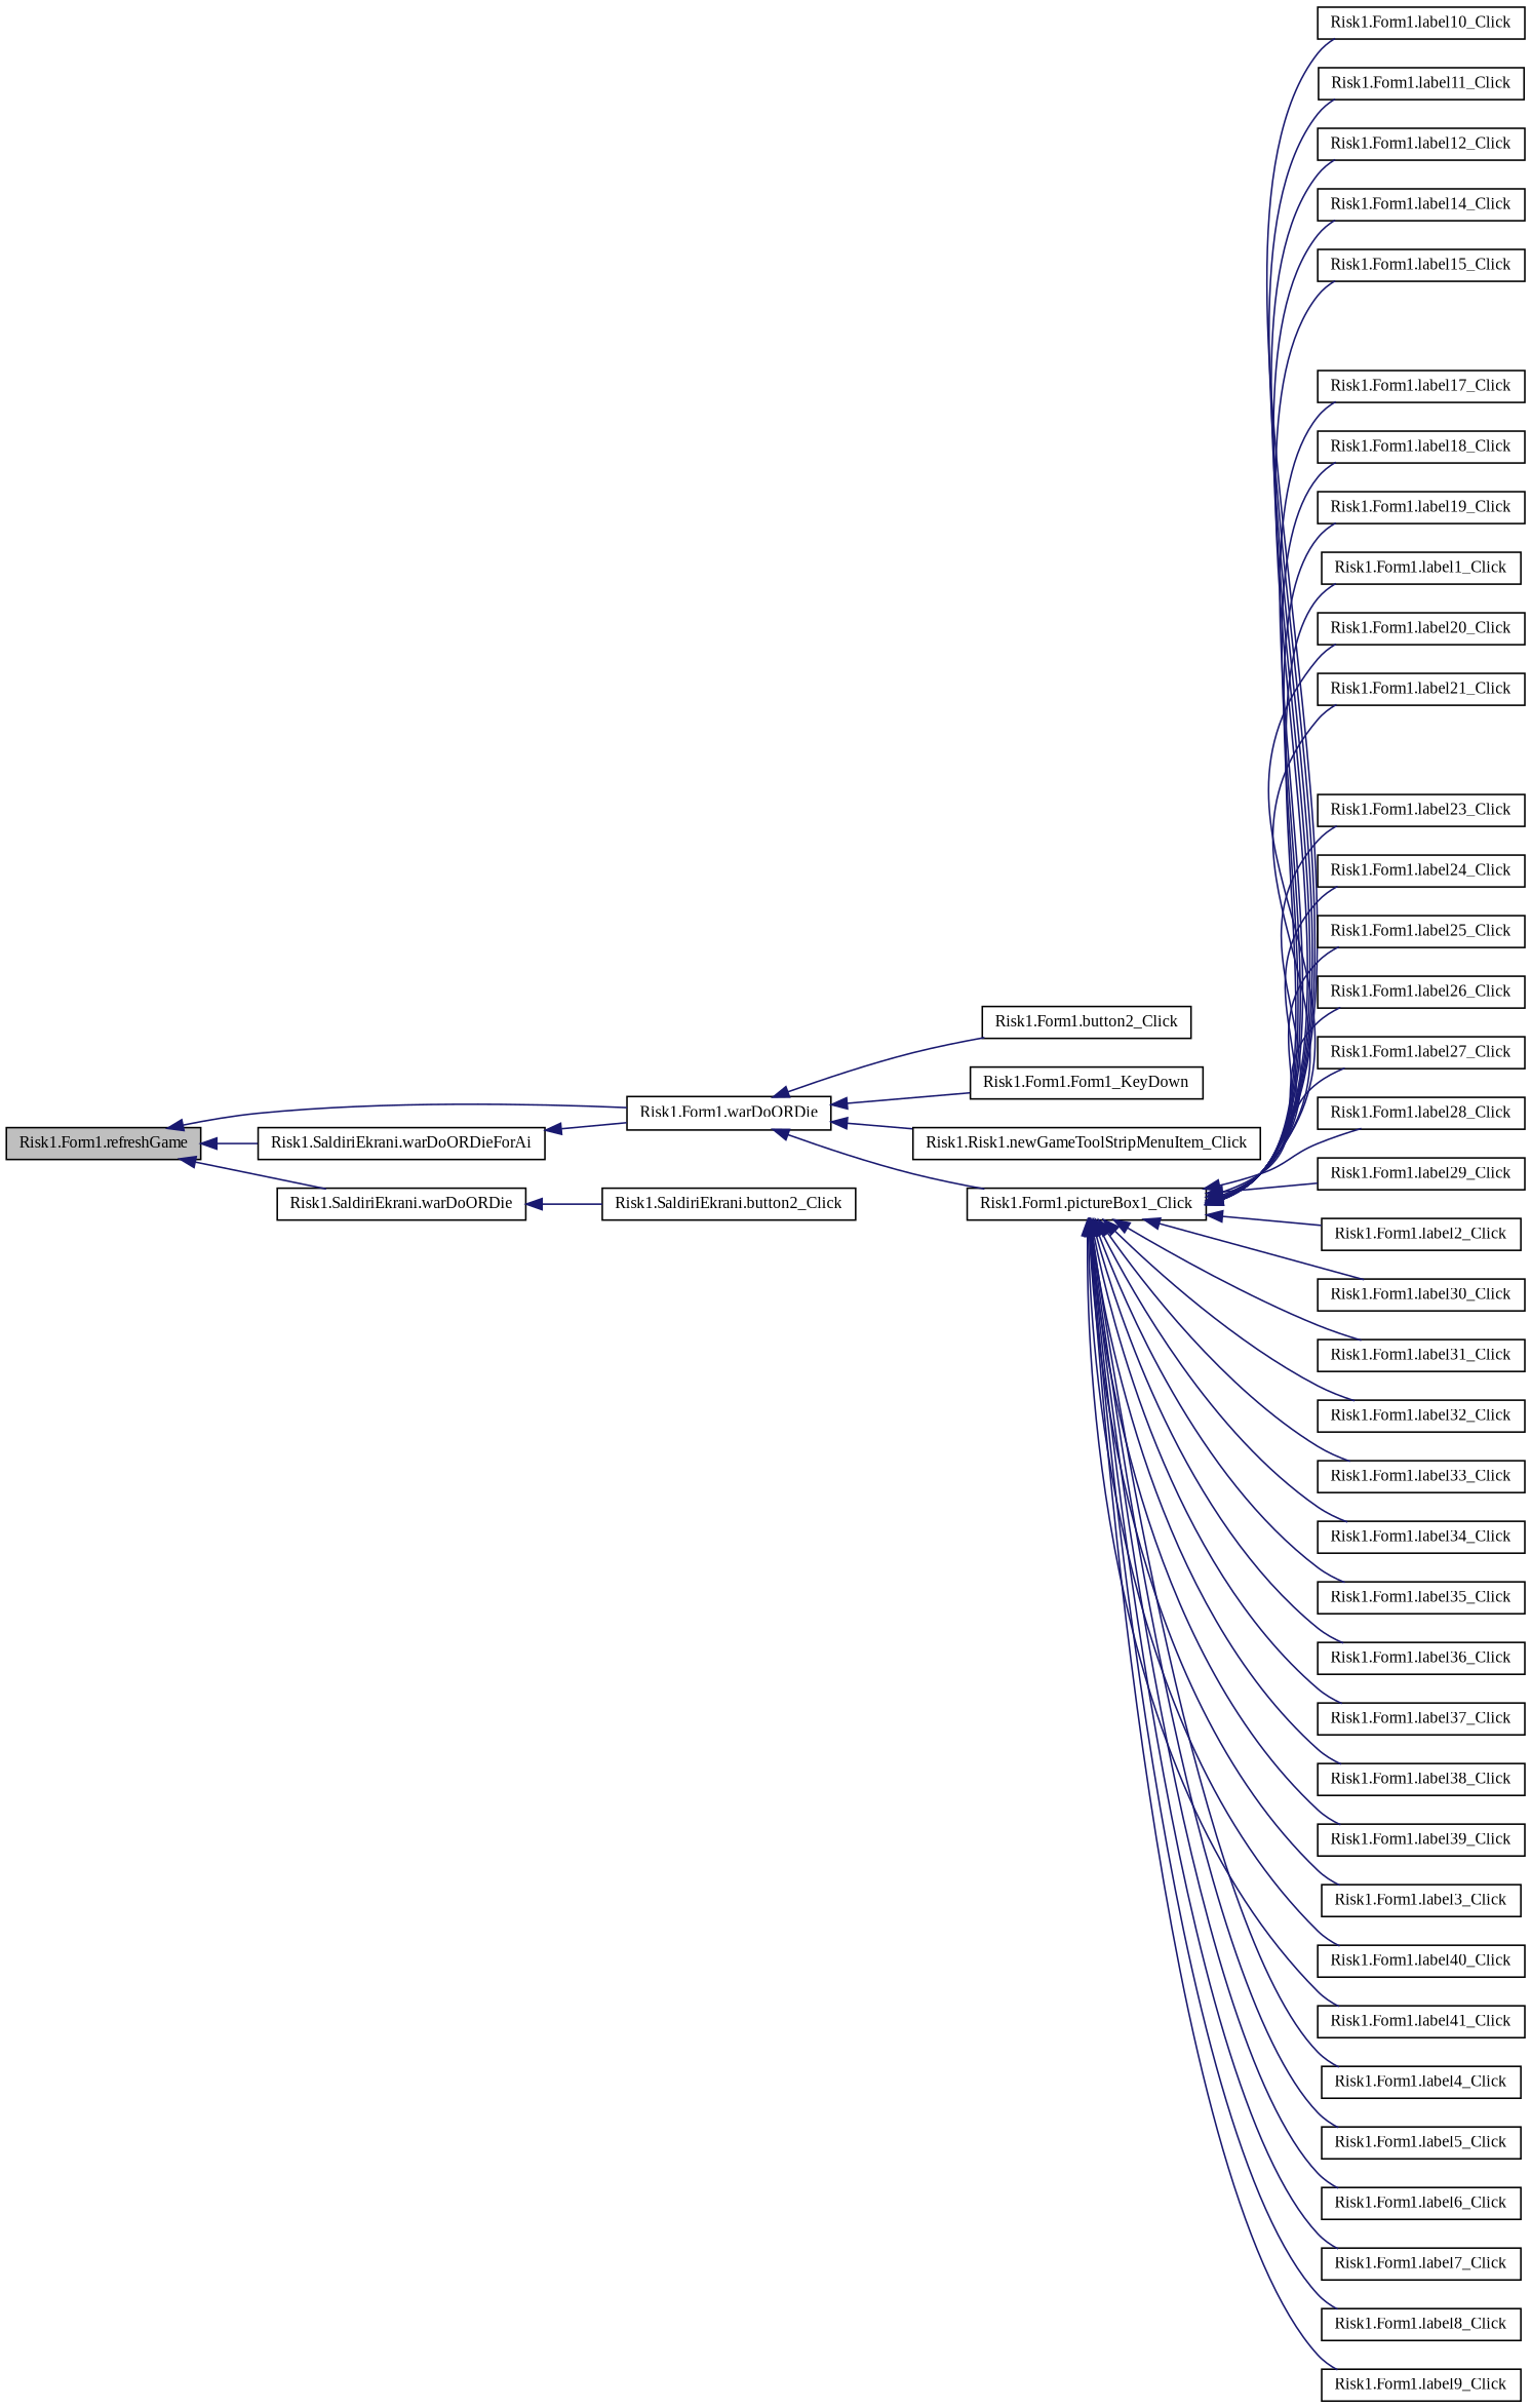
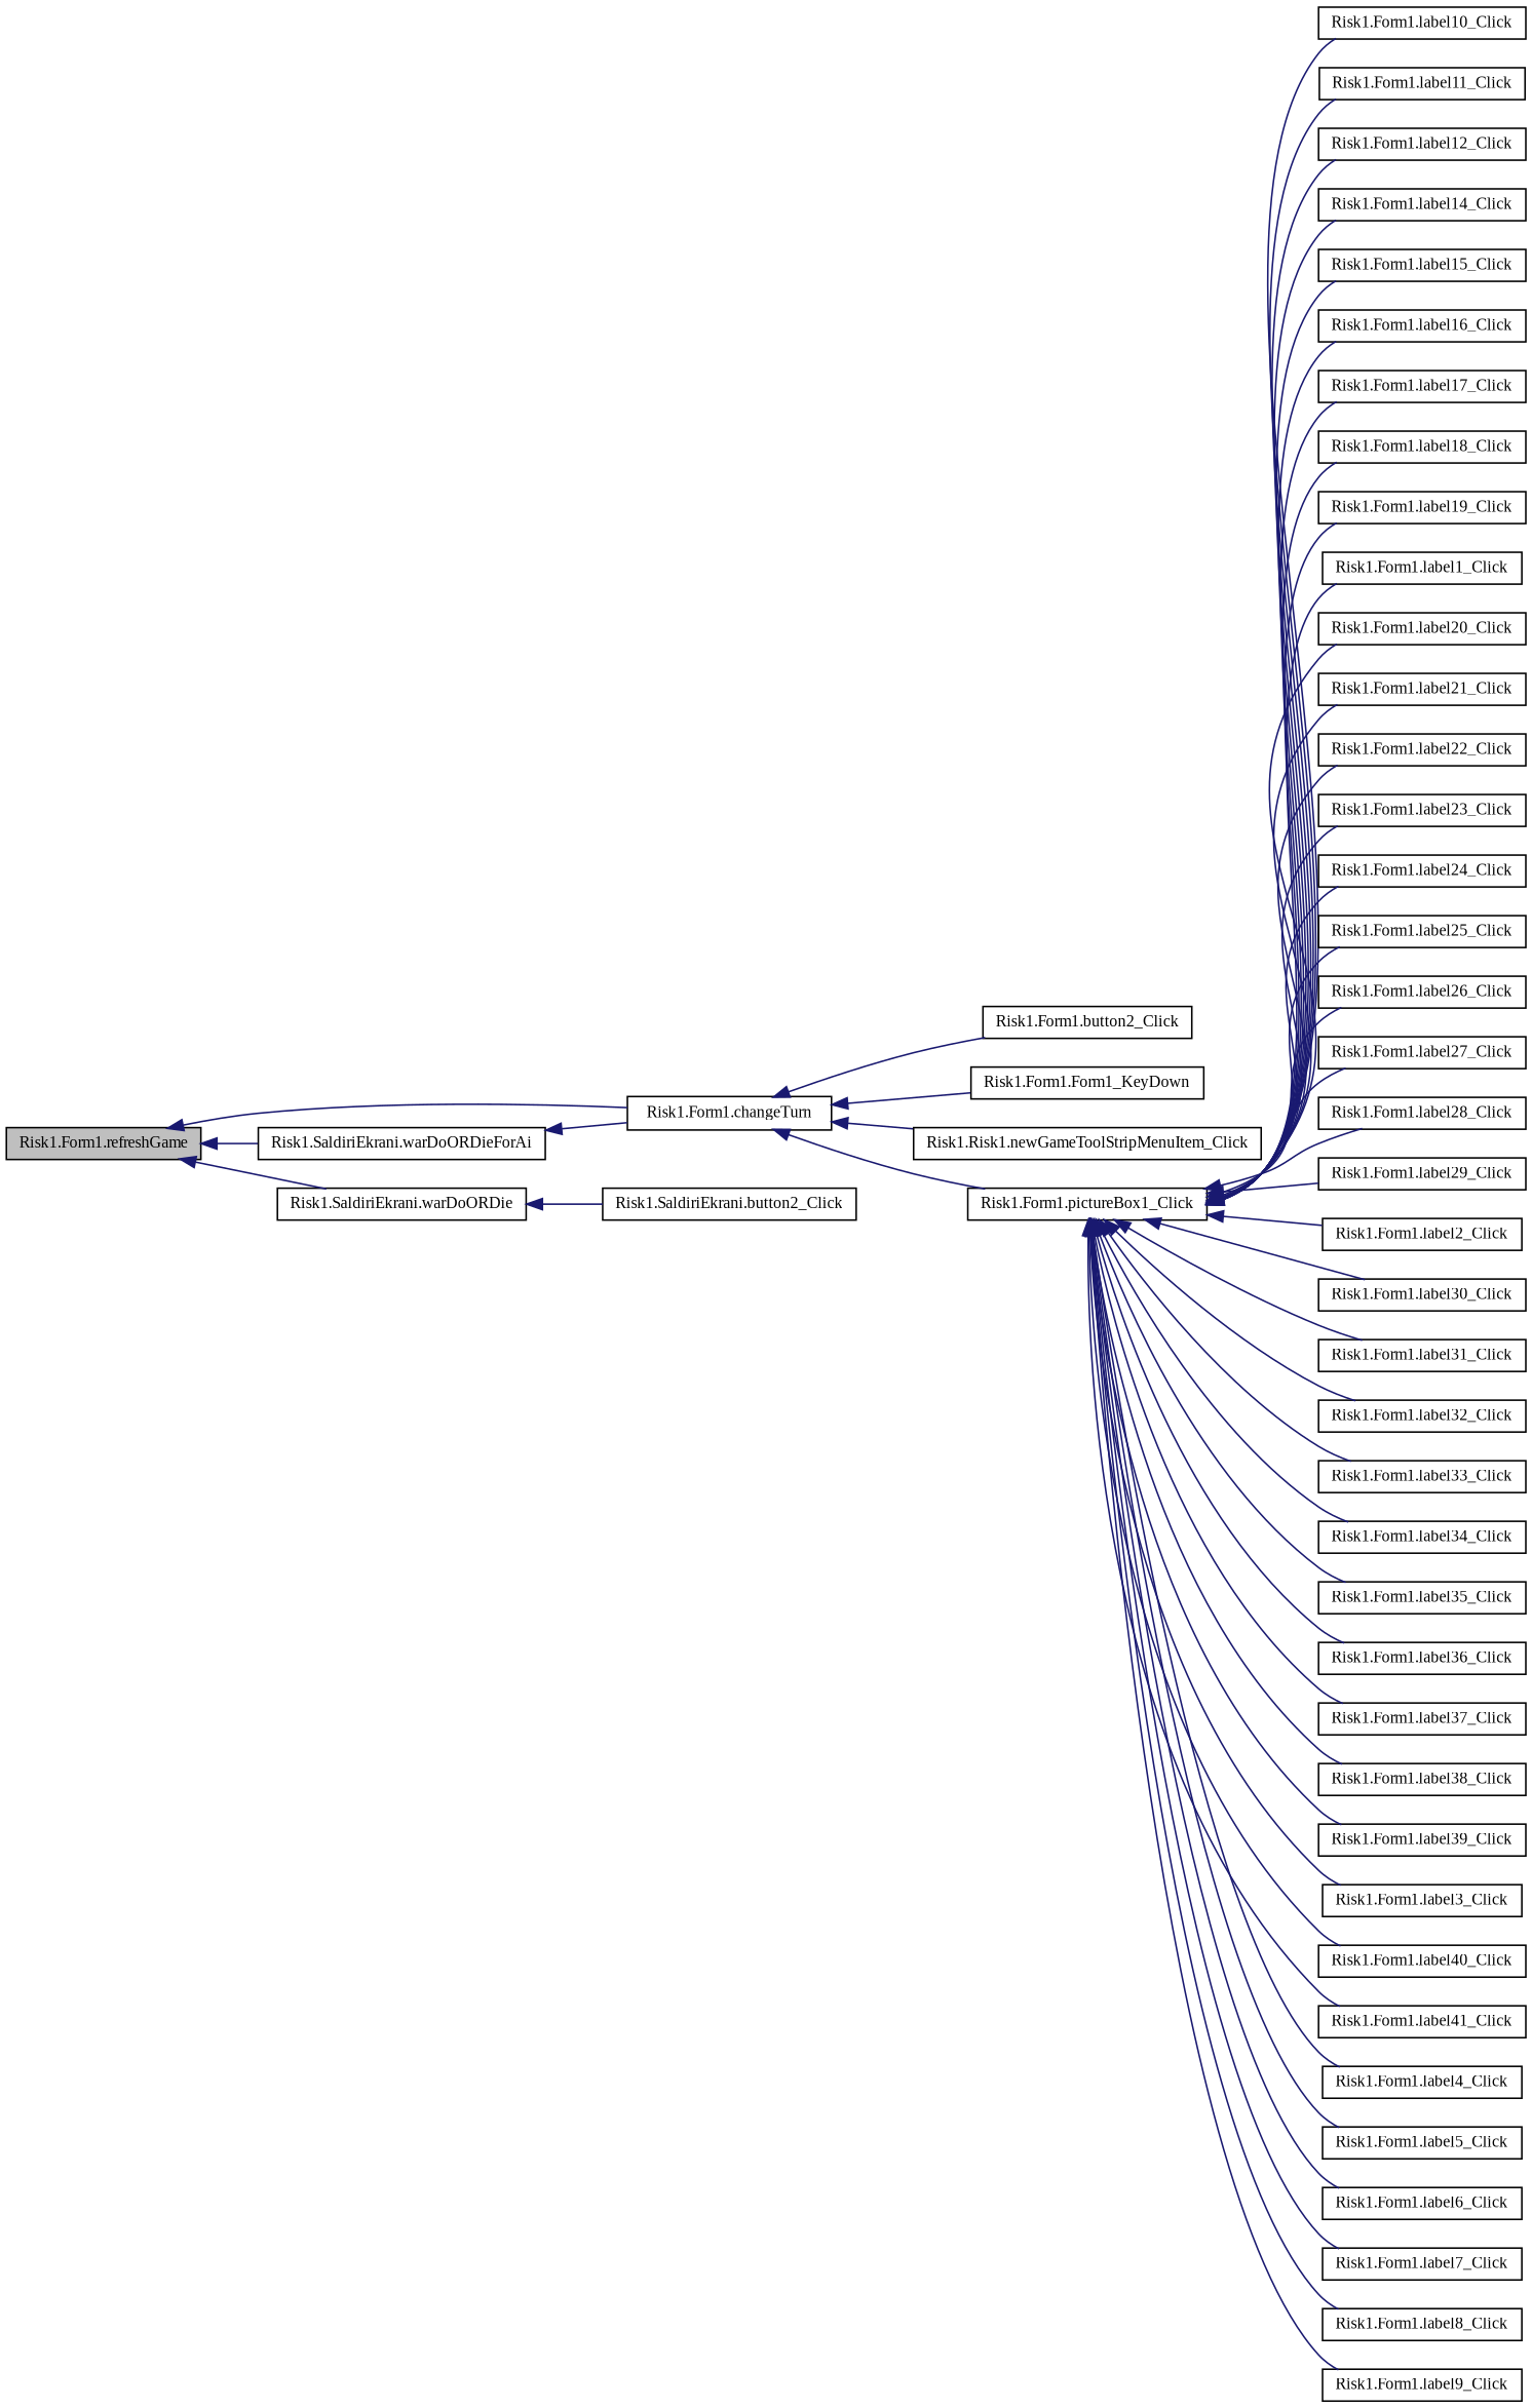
  digraph {
    fontname="Liberation Serif"
    rankdir=LR
    node [color=black fontname="Liberation Serif" fontsize=10 shape=record]
    edge [color=midnightblue dir=back fontname="Liberation Serif" fontsize=10 labelfontname=FreeSans labelfontsize=10 style=solid]
    n1 [fillcolor=grey75 fontcolor=black height=0.2 label="Risk1.Form1.refreshGame" style=filled width=0.4]
-   n2 [height=0.2 label="Risk1.Form1.warDoORDie" width=0.4]
+   n2 [height=0.2 label="Risk1.Form1.changeTurn" width=0.4]
    n3 [height=0.2 label="Risk1.SaldiriEkrani.warDoORDie" width=0.4]
    n4 [height=0.2 label="Risk1.SaldiriEkrani.warDoORDieForAi" width=0.4]
    n5 [height=0.2 label="Risk1.Form1.button2_Click" width=0.4]
    n6 [height=0.2 label="Risk1.Form1.Form1_KeyDown" width=0.4]
    n7 [height=0.2 label="Risk1.Risk1.newGameToolStripMenuItem_Click" width=0.4]
    n8 [height=0.2 label="Risk1.Form1.pictureBox1_Click" width=0.4]
    n9 [height=0.2 label="Risk1.SaldiriEkrani.button2_Click" width=0.4]
    n10 [height=0.2 label="Risk1.Form1.label10_Click" width=0.4]
    n11 [height=0.2 label="Risk1.Form1.label11_Click" width=0.4]
    n12 [height=0.2 label="Risk1.Form1.label12_Click" width=0.4]
    n13 [height=0.2 label="Risk1.Form1.label14_Click" width=0.4]
    n14 [height=0.2 label="Risk1.Form1.label15_Click" width=0.4]
+   n15 [height=0.2 label="Risk1.Form1.label16_Click" width=0.4]
    n16 [height=0.2 label="Risk1.Form1.label17_Click" width=0.4]
    n17 [height=0.2 label="Risk1.Form1.label18_Click" width=0.4]
    n18 [height=0.2 label="Risk1.Form1.label19_Click" width=0.4]
    n19 [height=0.2 label="Risk1.Form1.label1_Click" width=0.4]
    n20 [height=0.2 label="Risk1.Form1.label20_Click" width=0.4]
    n21 [height=0.2 label="Risk1.Form1.label21_Click" width=0.4]
+   n22 [height=0.2 label="Risk1.Form1.label22_Click" width=0.4]
    n23 [height=0.2 label="Risk1.Form1.label23_Click" width=0.4]
    n24 [height=0.2 label="Risk1.Form1.label24_Click" width=0.4]
    n25 [height=0.2 label="Risk1.Form1.label25_Click" width=0.4]
    n26 [height=0.2 label="Risk1.Form1.label26_Click" width=0.4]
    n27 [height=0.2 label="Risk1.Form1.label27_Click" width=0.4]
    n28 [height=0.2 label="Risk1.Form1.label28_Click" width=0.4]
    n29 [height=0.2 label="Risk1.Form1.label29_Click" width=0.4]
    n30 [height=0.2 label="Risk1.Form1.label2_Click" width=0.4]
    n31 [height=0.2 label="Risk1.Form1.label30_Click" width=0.4]
    n32 [height=0.2 label="Risk1.Form1.label31_Click" width=0.4]
    n33 [height=0.2 label="Risk1.Form1.label32_Click" width=0.4]
    n34 [height=0.2 label="Risk1.Form1.label33_Click" width=0.4]
    n35 [height=0.2 label="Risk1.Form1.label34_Click" width=0.4]
    n36 [height=0.2 label="Risk1.Form1.label35_Click" width=0.4]
    n37 [height=0.2 label="Risk1.Form1.label36_Click" width=0.4]
    n38 [height=0.2 label="Risk1.Form1.label37_Click" width=0.4]
    n39 [height=0.2 label="Risk1.Form1.label38_Click" width=0.4]
    n40 [height=0.2 label="Risk1.Form1.label39_Click" width=0.4]
    n41 [height=0.2 label="Risk1.Form1.label3_Click" width=0.4]
    n42 [height=0.2 label="Risk1.Form1.label40_Click" width=0.4]
    n43 [height=0.2 label="Risk1.Form1.label41_Click" width=0.4]
    n44 [height=0.2 label="Risk1.Form1.label4_Click" width=0.4]
    n45 [height=0.2 label="Risk1.Form1.label5_Click" width=0.4]
    n46 [height=0.2 label="Risk1.Form1.label6_Click" width=0.4]
    n47 [height=0.2 label="Risk1.Form1.label7_Click" width=0.4]
    n48 [height=0.2 label="Risk1.Form1.label8_Click" width=0.4]
    n49 [height=0.2 label="Risk1.Form1.label9_Click" width=0.4]
    n1 -> n2
    n1 -> n3
    n1 -> n4
    n2 -> n5
    n2 -> n6
    n2 -> n7
    n2 -> n8
    n3 -> n9
    n4 -> n2
    n8 -> n10
    n8 -> n11
    n8 -> n12
    n8 -> n13
    n8 -> n14
+   n8 -> n15
    n8 -> n16
    n8 -> n17
    n8 -> n18
    n8 -> n19
    n8 -> n20
    n8 -> n21
+   n8 -> n22
    n8 -> n23
    n8 -> n24
    n8 -> n25
    n8 -> n26
    n8 -> n27
    n8 -> n28
    n8 -> n29
    n8 -> n30
    n8 -> n31
    n8 -> n32
    n8 -> n33
    n8 -> n34
    n8 -> n35
    n8 -> n36
    n8 -> n37
    n8 -> n38
    n8 -> n39
    n8 -> n40
    n8 -> n41
    n8 -> n42
    n8 -> n43
    n8 -> n44
    n8 -> n45
    n8 -> n46
    n8 -> n47
    n8 -> n48
    n8 -> n49
  }
